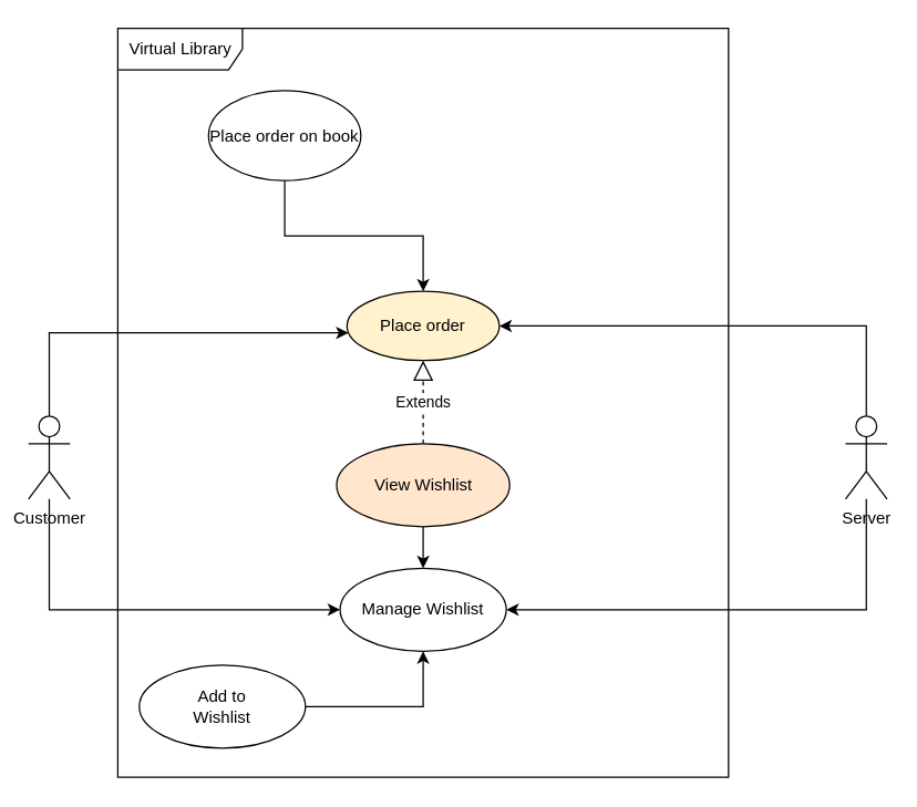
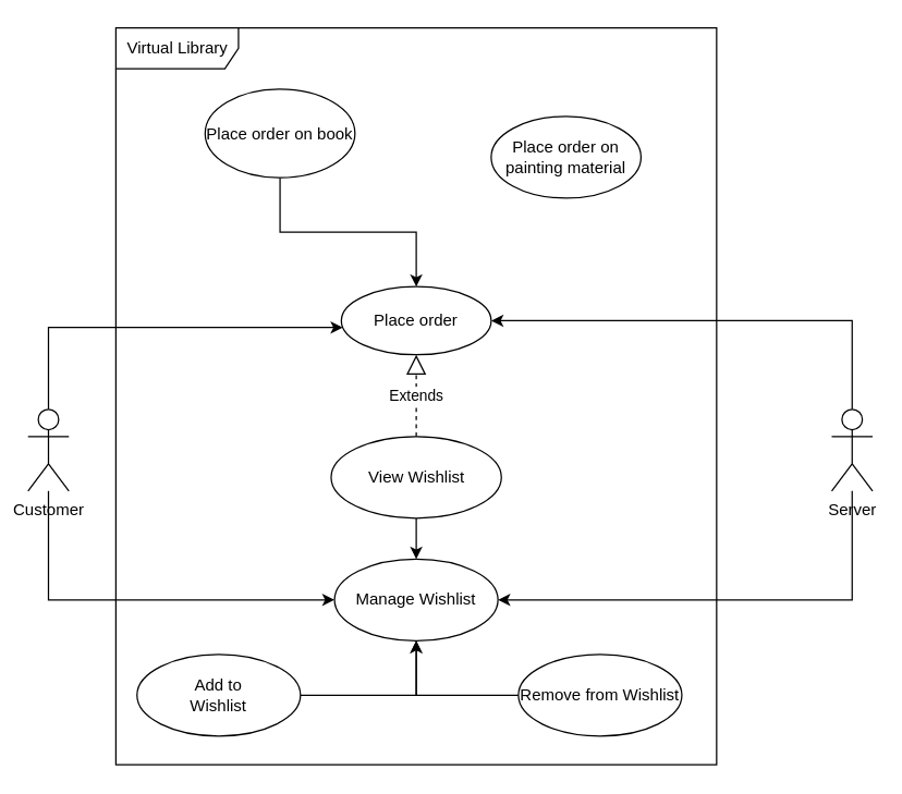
  <mxCell id="0" />
  <mxCell id="1" parent="0" />
  <mxCell id="2" value="&lt;div&gt;Virtual Library&lt;/div&gt;" style="shape=umlFrame;whiteSpace=wrap;html=1;width=90;height=30;" vertex="1" parent="1"><mxGeometry x="84.5" y="20" width="441" height="541" as="geometry" /></mxCell>
  <mxCell id="3" style="edgeStyle=orthogonalEdgeStyle;rounded=0;orthogonalLoop=1;jettySize=auto;html=1;" edge="1" parent="1" source="5" target="9"><mxGeometry relative="1" as="geometry"><Array as="points"><mxPoint x="35" y="240" /></Array></mxGeometry></mxCell>
  <mxCell id="4" style="edgeStyle=orthogonalEdgeStyle;rounded=0;orthogonalLoop=1;jettySize=auto;html=1;" edge="1" parent="1" source="5" target="15"><mxGeometry relative="1" as="geometry"><Array as="points"><mxPoint x="35" y="440" /></Array></mxGeometry></mxCell>
  <mxCell id="5" value="&lt;div&gt;Customer&lt;/div&gt;" style="shape=umlActor;verticalLabelPosition=bottom;verticalAlign=top;html=1;" vertex="1" parent="1"><mxGeometry x="20" y="300" width="30" height="60" as="geometry" /></mxCell>
  <mxCell id="6" style="edgeStyle=orthogonalEdgeStyle;rounded=0;orthogonalLoop=1;jettySize=auto;html=1;" edge="1" parent="1" source="8" target="9"><mxGeometry relative="1" as="geometry"><Array as="points"><mxPoint x="625" y="235" /></Array></mxGeometry></mxCell>
  <mxCell id="7" style="edgeStyle=orthogonalEdgeStyle;rounded=0;orthogonalLoop=1;jettySize=auto;html=1;" edge="1" parent="1" source="8" target="15"><mxGeometry relative="1" as="geometry"><Array as="points"><mxPoint x="625" y="440" /></Array></mxGeometry></mxCell>
  <mxCell id="8" value="&lt;div&gt;Server&lt;/div&gt;" style="shape=umlActor;verticalLabelPosition=bottom;verticalAlign=top;html=1;" vertex="1" parent="1"><mxGeometry x="610" y="300" width="30" height="60" as="geometry" /></mxCell>
- <mxCell id="9" value="Place order" style="ellipse;whiteSpace=wrap;html=1;fillColor=#fff2cc;" vertex="1" parent="1"><mxGeometry x="250" y="210" width="110" height="50" as="geometry" /></mxCell>
+ <mxCell id="9" value="Place order" style="ellipse;whiteSpace=wrap;html=1;" vertex="1" parent="1"><mxGeometry x="250" y="210" width="110" height="50" as="geometry" /></mxCell>
  <mxCell id="10" style="edgeStyle=orthogonalEdgeStyle;rounded=0;orthogonalLoop=1;jettySize=auto;html=1;" edge="1" parent="1" source="11" target="9"><mxGeometry relative="1" as="geometry" /></mxCell>
  <mxCell id="11" value="Place order on book" style="ellipse;whiteSpace=wrap;html=1;" vertex="1" parent="1"><mxGeometry x="150" y="65" width="110" height="65" as="geometry" /></mxCell>
+ <mxCell id="12" value="Place order on painting material" style="ellipse;whiteSpace=wrap;html=1;" vertex="1" parent="1"><mxGeometry x="360" y="85" width="110" height="60" as="geometry" /></mxCell>
  <mxCell id="13" style="edgeStyle=orthogonalEdgeStyle;rounded=0;orthogonalLoop=1;jettySize=auto;html=1;" edge="1" parent="1" source="14" target="15"><mxGeometry relative="1" as="geometry" /></mxCell>
  <mxCell id="14" value="&lt;div&gt;Add to &lt;br&gt;&lt;/div&gt;&lt;div&gt;Wishlist&lt;/div&gt;" style="ellipse;whiteSpace=wrap;html=1;" vertex="1" parent="1"><mxGeometry x="100" y="480" width="120" height="60" as="geometry" /></mxCell>
  <mxCell id="15" value="Manage Wishlist" style="ellipse;whiteSpace=wrap;html=1;" vertex="1" parent="1"><mxGeometry x="245" y="410" width="120" height="60" as="geometry" /></mxCell>
+ <mxCell id="16" style="edgeStyle=orthogonalEdgeStyle;rounded=0;orthogonalLoop=1;jettySize=auto;html=1;" edge="1" parent="1" source="17" target="15"><mxGeometry relative="1" as="geometry" /></mxCell>
+ <mxCell id="17" value="Remove from Wishlist" style="ellipse;whiteSpace=wrap;html=1;" vertex="1" parent="1"><mxGeometry x="380" y="480" width="120" height="60" as="geometry" /></mxCell>
  <mxCell id="18" style="edgeStyle=orthogonalEdgeStyle;rounded=0;orthogonalLoop=1;jettySize=auto;html=1;" edge="1" parent="1" source="19" target="15"><mxGeometry relative="1" as="geometry" /></mxCell>
- <mxCell id="19" value="View Wishlist" style="ellipse;whiteSpace=wrap;html=1;fillColor=#ffe6cc;" vertex="1" parent="1"><mxGeometry x="242.5" y="320" width="125" height="60" as="geometry" /></mxCell>
+ <mxCell id="19" value="View Wishlist" style="ellipse;whiteSpace=wrap;html=1;" vertex="1" parent="1"><mxGeometry x="242.5" y="320" width="125" height="60" as="geometry" /></mxCell>
  <mxCell id="20" value="Extends" style="endArrow=block;dashed=1;endFill=0;endSize=12;html=1;" edge="1" parent="1" source="19" target="9"><mxGeometry width="160" relative="1" as="geometry"><mxPoint x="310" y="350" as="sourcePoint" /><mxPoint x="470" y="350" as="targetPoint" /></mxGeometry></mxCell>
